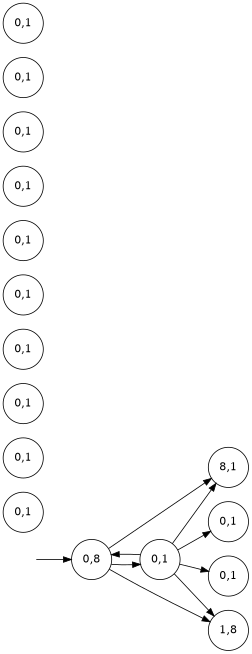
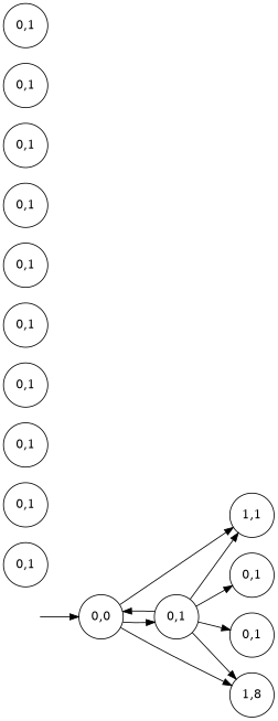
  digraph {
    rankdir=LR
    node [shape=circle]
    I [style=invis width=0]
-   n2 [label="0,8"]
+   n2 [label="0,0"]
    n3 [label="0,1"]
-   n4 [label="8,1"]
+   n4 [label="1,1"]
    n5 [label="1,8"]
    n6 [label="0,1"]
    n7 [label="0,1"]
    n8 [label="0,1"]
    n9 [label="0,1"]
    n10 [label="0,1"]
    n11 [label="0,1"]
    n12 [label="0,1"]
    n13 [label="0,1"]
    n14 [label="0,1"]
    n15 [label="0,1"]
    n16 [label="0,1"]
    n17 [label="0,1"]
    I -> n2
    n2 -> n3
    n2 -> n4
    n2 -> n5
    n3 -> n2
    n3 -> n4
    n3 -> n5
    n3 -> n6
    n3 -> n7
  }
